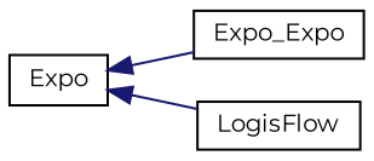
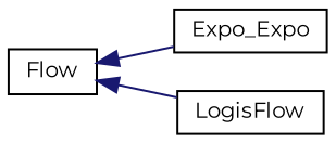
  digraph {
    fontname=Montserrat
    rankdir=LR
    node [color=black fillcolor=white fontname=Montserrat fontsize=10 shape=record style=filled]
    edge [color=midnightblue dir=back fontname=Montserrat fontsize=10 labelfontname=Helvetica labelfontsize=10 style=solid]
-   n1 [height=0.2 label=Expo width=0.4]
+   n1 [height=0.2 label=Flow width=0.4]
    n2 [height=0.2 label=Expo_Expo width=0.4]
    n3 [height=0.2 label=LogisFlow width=0.4]
    n1 -> n2
    n1 -> n3
  }
